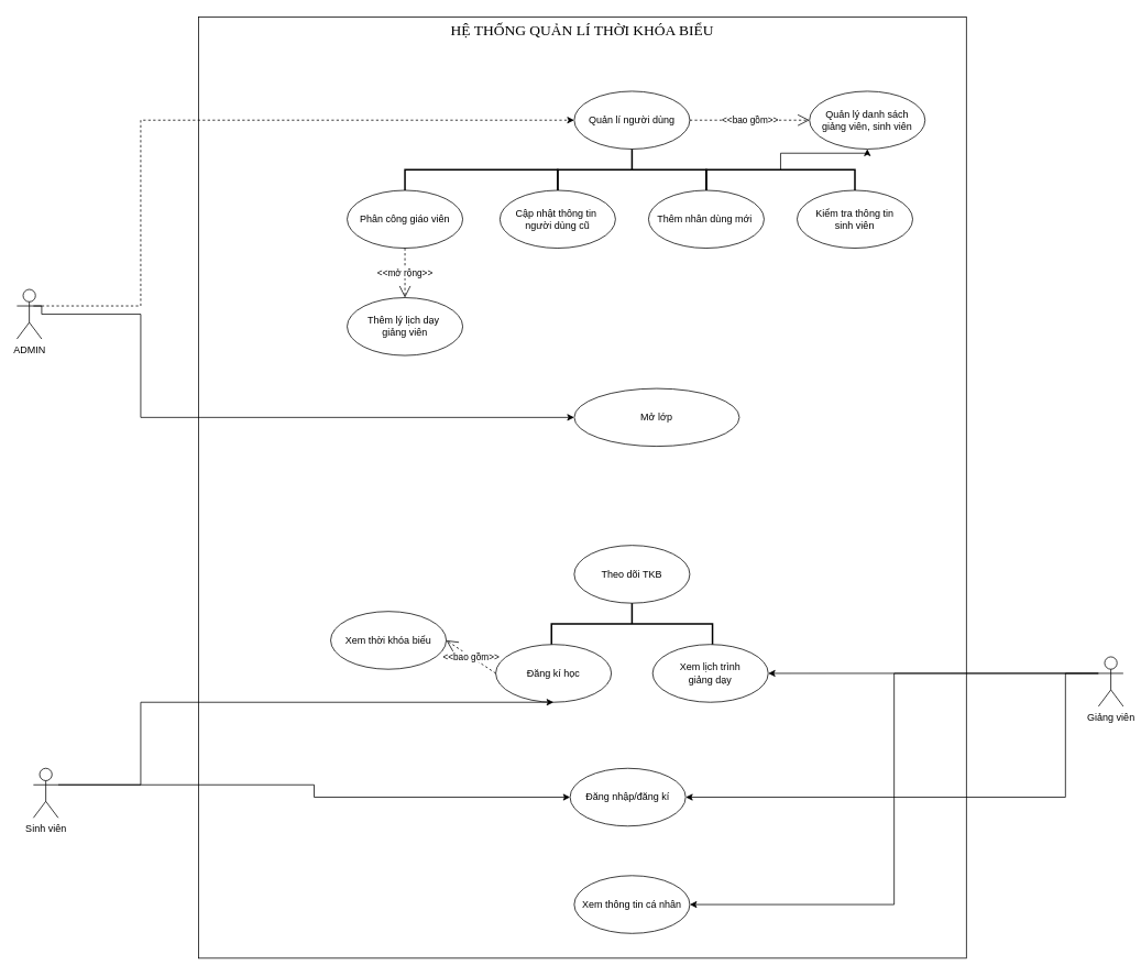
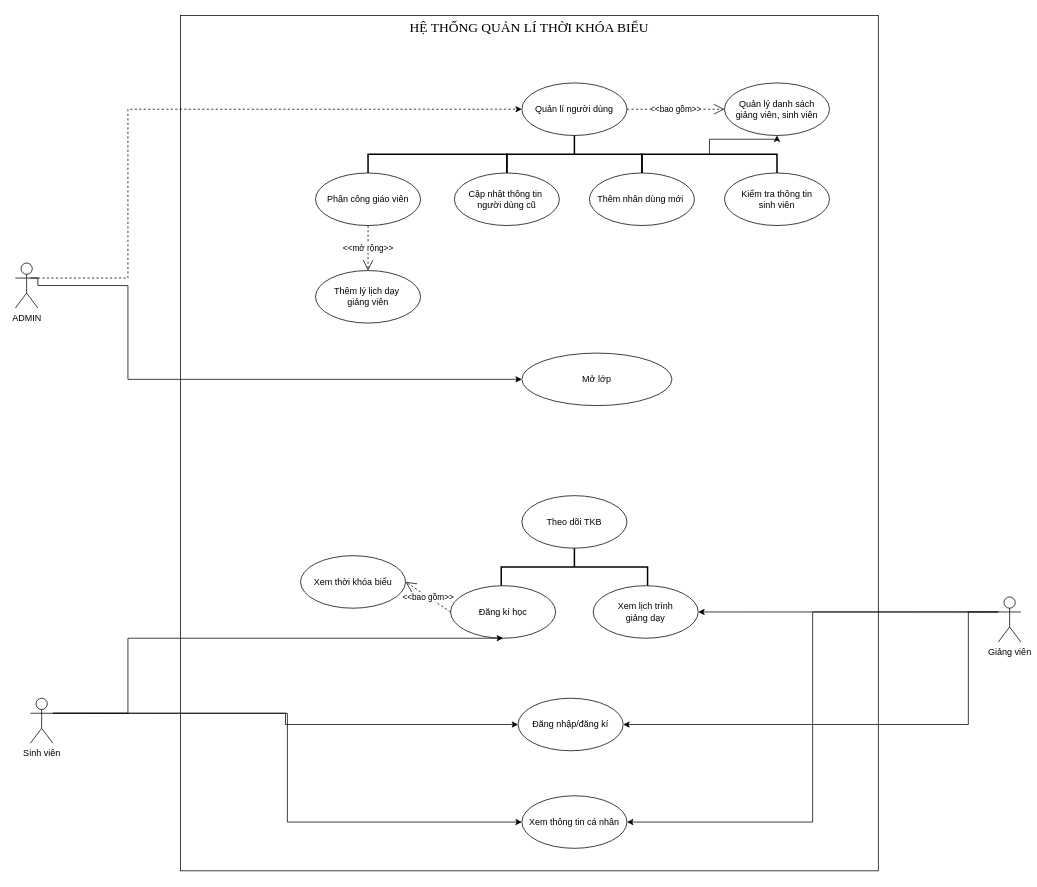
  <mxCell id="0" />
  <mxCell id="1" parent="0" />
  <mxCell id="2" value="HỆ THỐNG QUẢN LÍ THỜI KHÓA BIỂU" style="html=1;whiteSpace=wrap;fontFamily=Times New Roman;verticalAlign=top;fontSize=18;" vertex="1" parent="1"><mxGeometry x="240" y="20" width="930" height="1140" as="geometry" /></mxCell>
  <mxCell id="3" value="Quản lí người dùng&lt;br&gt;" style="ellipse;whiteSpace=wrap;html=1;" vertex="1" parent="1"><mxGeometry x="695" y="110" width="140" height="70" as="geometry" /></mxCell>
  <mxCell id="4" value="" style="strokeWidth=2;html=1;shape=mxgraph.flowchart.annotation_2;align=left;labelPosition=right;pointerEvents=1;direction=south;" vertex="1" parent="1"><mxGeometry x="675" y="180" width="180" height="50" as="geometry" /></mxCell>
  <mxCell id="5" value="Thêm nhân dùng mới&amp;nbsp;" style="ellipse;whiteSpace=wrap;html=1;" vertex="1" parent="1"><mxGeometry x="785" y="230" width="140" height="70" as="geometry" /></mxCell>
  <mxCell id="6" value="Cập nhật thông tin&amp;nbsp;&lt;br&gt;người dùng cũ" style="ellipse;whiteSpace=wrap;html=1;" vertex="1" parent="1"><mxGeometry x="605" y="230" width="140" height="70" as="geometry" /></mxCell>
  <mxCell id="7" value="Đăng nhập/đăng kí" style="ellipse;whiteSpace=wrap;html=1;" vertex="1" parent="1"><mxGeometry x="690" y="930" width="140" height="70" as="geometry" /></mxCell>
  <mxCell id="8" value="Phân công giáo viên" style="ellipse;whiteSpace=wrap;html=1;" vertex="1" parent="1"><mxGeometry x="420" y="230" width="140" height="70" as="geometry" /></mxCell>
  <mxCell id="9" value="" style="edgeStyle=orthogonalEdgeStyle;rounded=0;orthogonalLoop=1;jettySize=auto;html=1;" edge="1" parent="1" source="10" target="22"><mxGeometry relative="1" as="geometry" /></mxCell>
  <mxCell id="10" value="" style="strokeWidth=2;html=1;shape=mxgraph.flowchart.annotation_1;align=left;pointerEvents=1;direction=south;" vertex="1" parent="1"><mxGeometry x="855" y="205" width="180" height="25" as="geometry" /></mxCell>
  <mxCell id="11" value="Kiểm tra thông tin&lt;br&gt;sinh viên" style="ellipse;whiteSpace=wrap;html=1;" vertex="1" parent="1"><mxGeometry x="965" y="230" width="140" height="70" as="geometry" /></mxCell>
  <mxCell id="12" value="" style="strokeWidth=2;html=1;shape=mxgraph.flowchart.annotation_1;align=left;pointerEvents=1;direction=south;" vertex="1" parent="1"><mxGeometry x="490" y="205" width="185" height="25" as="geometry" /></mxCell>
  <mxCell id="13" value="Thêm lý lịch dạy&amp;nbsp;&lt;br&gt;giảng viên" style="ellipse;whiteSpace=wrap;html=1;" vertex="1" parent="1"><mxGeometry x="420" y="360" width="140" height="70" as="geometry" /></mxCell>
  <mxCell id="14" value="&amp;lt;&amp;lt;mở rộng&amp;gt;&amp;gt;" style="endArrow=open;endSize=12;dashed=1;html=1;rounded=0;entryX=0.5;entryY=0;entryDx=0;entryDy=0;exitX=0.5;exitY=1;exitDx=0;exitDy=0;" edge="1" parent="1" source="8" target="13"><mxGeometry width="160" relative="1" as="geometry"><mxPoint x="730" y="354.121" as="sourcePoint" /><mxPoint x="578" y="354.121" as="targetPoint" /></mxGeometry></mxCell>
  <mxCell id="15" value="Mở lớp" style="ellipse;whiteSpace=wrap;html=1;" vertex="1" parent="1"><mxGeometry x="695" y="470" width="200" height="70" as="geometry" /></mxCell>
  <mxCell id="16" value="Xem thông tin cá nhân" style="ellipse;whiteSpace=wrap;html=1;" vertex="1" parent="1"><mxGeometry x="695" y="1060" width="140" height="70" as="geometry" /></mxCell>
  <mxCell id="17" value="Theo dõi TKB" style="ellipse;whiteSpace=wrap;html=1;" vertex="1" parent="1"><mxGeometry x="695" y="660" width="140" height="70" as="geometry" /></mxCell>
  <mxCell id="18" value="ADMIN&lt;br&gt;" style="shape=umlActor;verticalLabelPosition=bottom;verticalAlign=top;html=1;" vertex="1" parent="1"><mxGeometry x="20" y="350" width="30" height="60" as="geometry" /></mxCell>
  <mxCell id="19" value="" style="endArrow=classic;html=1;rounded=0;exitX=1;exitY=0.333;exitDx=0;exitDy=0;exitPerimeter=0;entryX=0;entryY=0.5;entryDx=0;entryDy=0;edgeStyle=orthogonalEdgeStyle;dashed=1;" edge="1" parent="1" source="18" target="3"><mxGeometry width="50" height="50" relative="1" as="geometry"><mxPoint x="170" y="470" as="sourcePoint" /><mxPoint x="220" y="420" as="targetPoint" /><Array as="points"><mxPoint x="170" y="370" /><mxPoint x="170" y="145" /></Array></mxGeometry></mxCell>
  <mxCell id="20" value="" style="endArrow=classic;html=1;rounded=0;edgeStyle=orthogonalEdgeStyle;entryX=0;entryY=0.5;entryDx=0;entryDy=0;exitX=1;exitY=0.333;exitDx=0;exitDy=0;exitPerimeter=0;" edge="1" parent="1" target="15"><mxGeometry width="50" height="50" relative="1" as="geometry"><mxPoint x="40" y="370" as="sourcePoint" /><mxPoint x="685" y="505" as="targetPoint" /><Array as="points"><mxPoint x="50" y="370" /><mxPoint x="50" y="380" /><mxPoint x="170" y="380" /><mxPoint x="170" y="505" /></Array></mxGeometry></mxCell>
  <mxCell id="21" value="&amp;lt;&amp;lt;bao gồm&amp;gt;&amp;gt;" style="endArrow=open;endSize=12;dashed=1;html=1;rounded=0;entryX=0;entryY=0.5;entryDx=0;entryDy=0;exitX=1;exitY=0.5;exitDx=0;exitDy=0;" edge="1" parent="1" source="3" target="22"><mxGeometry width="160" relative="1" as="geometry"><mxPoint x="695" y="328.537" as="sourcePoint" /><mxPoint x="955" y="430" as="targetPoint" /></mxGeometry></mxCell>
- <mxCell id="22" value="Quản lý danh sách&lt;br&gt;giảng viên, sinh viên" style="ellipse;whiteSpace=wrap;html=1;" vertex="1" parent="1"><mxGeometry x="980" y="110" width="140" height="70" as="geometry" /></mxCell>
+ <mxCell id="22" value="Quản lý danh sách&lt;br&gt;giảng viên, sinh viên" style="ellipse;whiteSpace=wrap;html=1;" vertex="1" parent="1"><mxGeometry x="965" y="110" width="140" height="70" as="geometry" /></mxCell>
  <mxCell id="23" value="" style="strokeWidth=2;html=1;shape=mxgraph.flowchart.annotation_2;align=left;labelPosition=right;pointerEvents=1;direction=south;" vertex="1" parent="1"><mxGeometry x="667.5" y="730" width="195" height="50" as="geometry" /></mxCell>
  <mxCell id="24" value="Đăng kí học" style="ellipse;whiteSpace=wrap;html=1;" vertex="1" parent="1"><mxGeometry x="600" y="780" width="140" height="70" as="geometry" /></mxCell>
  <mxCell id="25" value="Xem lịch trình &lt;br&gt;giảng dạy" style="ellipse;whiteSpace=wrap;html=1;" vertex="1" parent="1"><mxGeometry x="790" y="780" width="140" height="70" as="geometry" /></mxCell>
  <mxCell id="26" value="Giảng viên" style="shape=umlActor;verticalLabelPosition=bottom;verticalAlign=top;html=1;" vertex="1" parent="1"><mxGeometry x="1330" y="795" width="30" height="60" as="geometry" /></mxCell>
  <mxCell id="27" value="Sinh viên" style="shape=umlActor;verticalLabelPosition=bottom;verticalAlign=top;html=1;" vertex="1" parent="1"><mxGeometry x="40" y="930" width="30" height="60" as="geometry" /></mxCell>
  <mxCell id="28" value="" style="endArrow=classic;html=1;rounded=0;exitX=0;exitY=0.333;exitDx=0;exitDy=0;exitPerimeter=0;entryX=1;entryY=0.5;entryDx=0;entryDy=0;" edge="1" parent="1" source="26" target="25"><mxGeometry width="50" height="50" relative="1" as="geometry"><mxPoint x="780" y="830" as="sourcePoint" /><mxPoint x="830" y="780" as="targetPoint" /></mxGeometry></mxCell>
  <mxCell id="29" value="" style="endArrow=classic;html=1;rounded=0;exitX=1;exitY=0.333;exitDx=0;exitDy=0;exitPerimeter=0;entryX=0.5;entryY=1;entryDx=0;entryDy=0;edgeStyle=orthogonalEdgeStyle;" edge="1" parent="1" source="27" target="24"><mxGeometry width="50" height="50" relative="1" as="geometry"><mxPoint x="700" y="830" as="sourcePoint" /><mxPoint x="750" y="780" as="targetPoint" /><Array as="points"><mxPoint x="170" y="950" /><mxPoint x="170" y="850" /></Array></mxGeometry></mxCell>
  <mxCell id="30" value="" style="endArrow=classic;html=1;rounded=0;exitX=0;exitY=0.333;exitDx=0;exitDy=0;exitPerimeter=0;entryX=1;entryY=0.5;entryDx=0;entryDy=0;edgeStyle=orthogonalEdgeStyle;" edge="1" parent="1" source="26" target="7"><mxGeometry width="50" height="50" relative="1" as="geometry"><mxPoint x="700" y="830" as="sourcePoint" /><mxPoint x="750" y="780" as="targetPoint" /><Array as="points"><mxPoint x="1290" y="815" /><mxPoint x="1290" y="965" /></Array></mxGeometry></mxCell>
  <mxCell id="31" value="" style="endArrow=classic;html=1;rounded=0;exitX=0;exitY=0.333;exitDx=0;exitDy=0;exitPerimeter=0;entryX=1;entryY=0.5;entryDx=0;entryDy=0;edgeStyle=orthogonalEdgeStyle;" edge="1" parent="1" source="26" target="16"><mxGeometry width="50" height="50" relative="1" as="geometry"><mxPoint x="700" y="830" as="sourcePoint" /><mxPoint x="750" y="780" as="targetPoint" /></mxGeometry></mxCell>
  <mxCell id="32" value="" style="endArrow=classic;html=1;rounded=0;exitX=1;exitY=0.333;exitDx=0;exitDy=0;exitPerimeter=0;entryX=0;entryY=0.5;entryDx=0;entryDy=0;edgeStyle=orthogonalEdgeStyle;" edge="1" parent="1" source="27" target="7"><mxGeometry width="50" height="50" relative="1" as="geometry"><mxPoint x="700" y="830" as="sourcePoint" /><mxPoint x="750" y="780" as="targetPoint" /></mxGeometry></mxCell>
+ <mxCell id="33" value="" style="endArrow=classic;html=1;rounded=0;exitX=1;exitY=0.333;exitDx=0;exitDy=0;exitPerimeter=0;entryX=0;entryY=0.5;entryDx=0;entryDy=0;edgeStyle=orthogonalEdgeStyle;" edge="1" parent="1" source="27" target="16"><mxGeometry width="50" height="50" relative="1" as="geometry"><mxPoint x="700" y="830" as="sourcePoint" /><mxPoint x="750" y="780" as="targetPoint" /></mxGeometry></mxCell>
  <mxCell id="34" value="&amp;lt;&amp;lt;bao gồm&amp;gt;&amp;gt;" style="endArrow=open;endSize=12;dashed=1;html=1;rounded=0;exitX=0;exitY=0.5;exitDx=0;exitDy=0;entryX=1;entryY=0.5;entryDx=0;entryDy=0;" edge="1" parent="1" source="24" target="35"><mxGeometry width="160" relative="1" as="geometry"><mxPoint x="560.003" y="687.5" as="sourcePoint" /><mxPoint x="476.21" y="822.5" as="targetPoint" /></mxGeometry></mxCell>
  <mxCell id="35" value="Xem thời khóa biểu" style="ellipse;whiteSpace=wrap;html=1;" vertex="1" parent="1"><mxGeometry x="400" y="740" width="140" height="70" as="geometry" /></mxCell>
